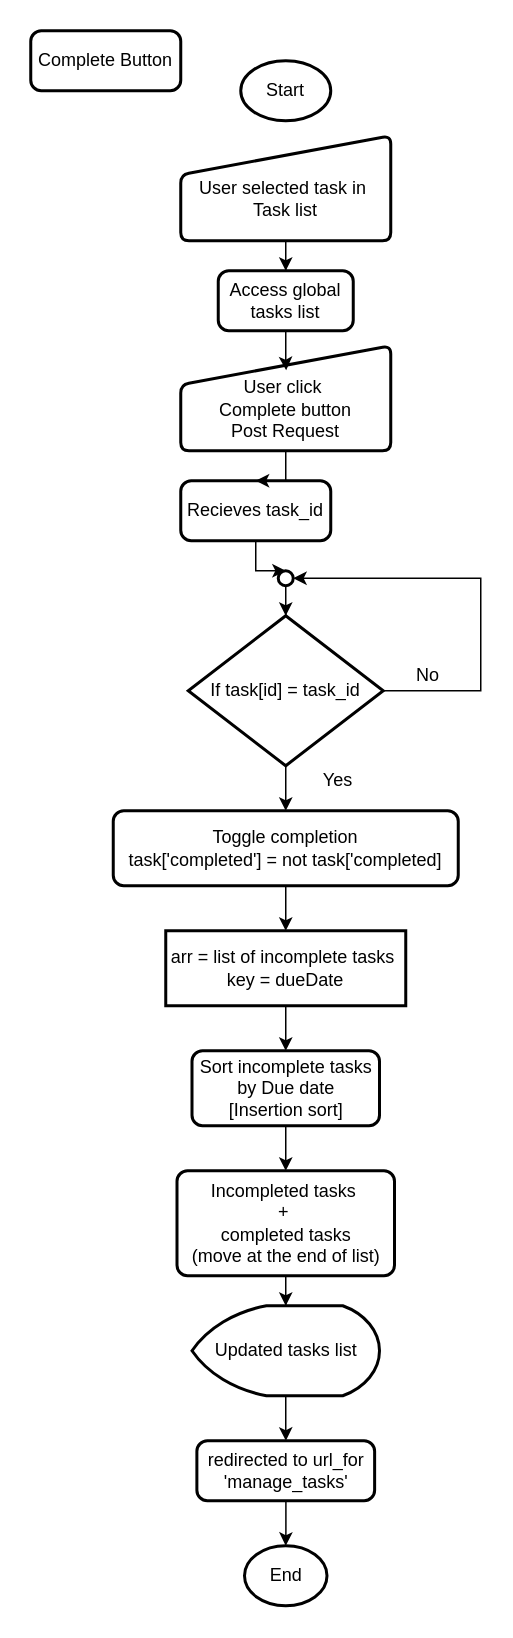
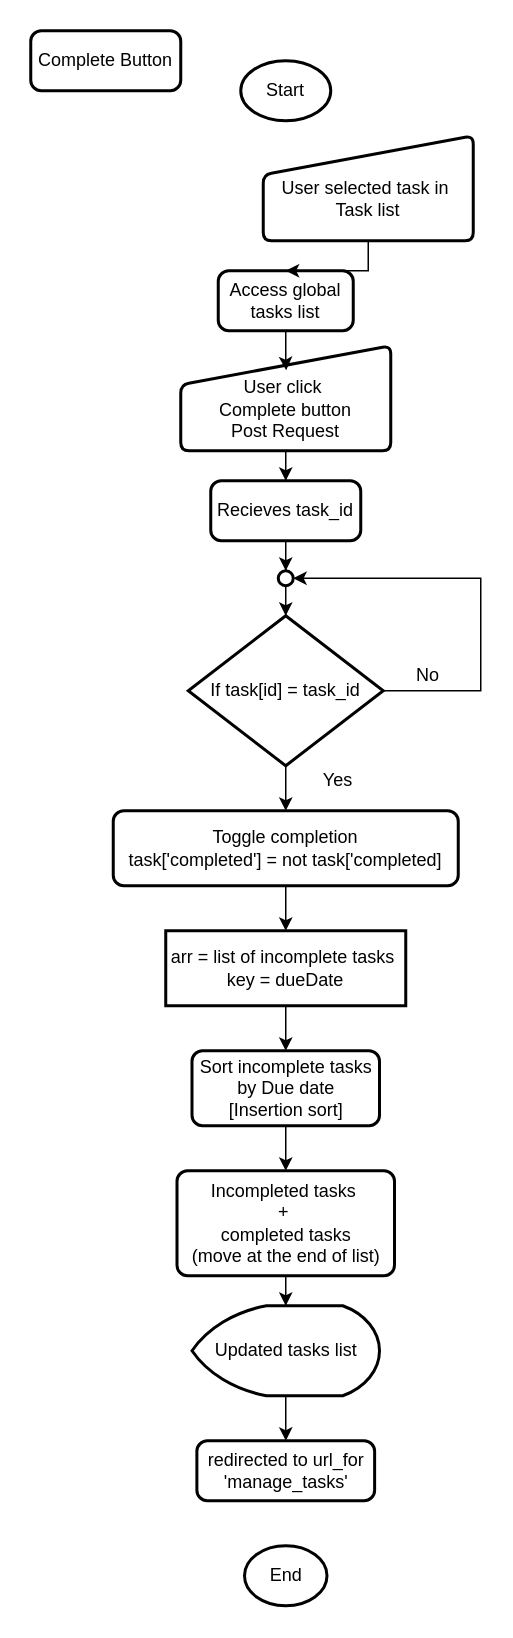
  <mxCell id="0" />
  <mxCell id="1" parent="0" />
  <mxCell id="2" value="Start" style="strokeWidth=2;html=1;shape=mxgraph.flowchart.start_1;whiteSpace=wrap;" vertex="1" parent="1"><mxGeometry x="160" y="40" width="60" height="40" as="geometry" /></mxCell>
- <mxCell id="3" value="Recieves task_id" style="rounded=1;whiteSpace=wrap;html=1;absoluteArcSize=1;arcSize=14;strokeWidth=2;" vertex="1" parent="1"><mxGeometry x="120" y="320" width="100" height="40" as="geometry" /></mxCell>
+ <mxCell id="3" value="Recieves task_id" style="rounded=1;whiteSpace=wrap;html=1;absoluteArcSize=1;arcSize=14;strokeWidth=2;" vertex="1" parent="1"><mxGeometry x="140" y="320" width="100" height="40" as="geometry" /></mxCell>
  <mxCell id="4" value="End" style="strokeWidth=2;html=1;shape=mxgraph.flowchart.start_1;whiteSpace=wrap;" vertex="1" parent="1"><mxGeometry x="162.5" y="1030" width="55" height="40" as="geometry" /></mxCell>
  <mxCell id="5" value="Access global tasks list" style="rounded=1;whiteSpace=wrap;html=1;absoluteArcSize=1;arcSize=14;strokeWidth=2;" vertex="1" parent="1"><mxGeometry x="145" y="180" width="90" height="40" as="geometry" /></mxCell>
  <mxCell id="6" style="edgeStyle=orthogonalEdgeStyle;rounded=0;orthogonalLoop=1;jettySize=auto;html=1;" edge="1" parent="1" source="7" target="3"><mxGeometry relative="1" as="geometry" /></mxCell>
  <mxCell id="7" value="&lt;div&gt;&lt;br&gt;&lt;/div&gt;User click&amp;nbsp;&lt;div&gt;Complete button&lt;div&gt;Post Request&lt;/div&gt;&lt;/div&gt;" style="html=1;strokeWidth=2;shape=manualInput;whiteSpace=wrap;rounded=1;size=26;arcSize=11;" vertex="1" parent="1"><mxGeometry x="120" y="230" width="140" height="70" as="geometry" /></mxCell>
  <mxCell id="8" style="edgeStyle=orthogonalEdgeStyle;rounded=0;orthogonalLoop=1;jettySize=auto;html=1;entryX=0.502;entryY=0.233;entryDx=0;entryDy=0;entryPerimeter=0;" edge="1" parent="1" source="5" target="7"><mxGeometry relative="1" as="geometry" /></mxCell>
  <mxCell id="9" style="edgeStyle=orthogonalEdgeStyle;rounded=0;orthogonalLoop=1;jettySize=auto;html=1;" edge="1" parent="1" source="10" target="5"><mxGeometry relative="1" as="geometry" /></mxCell>
- <mxCell id="10" value="&lt;div&gt;&lt;br&gt;&lt;/div&gt;&lt;div&gt;&lt;span style=&quot;background-color: initial;&quot;&gt;&amp;nbsp; &amp;nbsp; &amp;nbsp;&amp;nbsp;&lt;/span&gt;&lt;/div&gt;&lt;div&gt;&lt;span style=&quot;background-color: initial;&quot;&gt;User selected task in&amp;nbsp; Task list&lt;/span&gt;&lt;br&gt;&lt;/div&gt;&lt;div&gt;&lt;span style=&quot;background-color: initial;&quot;&gt;&lt;br&gt;&lt;/span&gt;&lt;/div&gt;" style="html=1;strokeWidth=2;shape=manualInput;whiteSpace=wrap;rounded=1;size=26;arcSize=11;" vertex="1" parent="1"><mxGeometry x="120" y="90" width="140" height="70" as="geometry" /></mxCell>
+ <mxCell id="10" value="&lt;div&gt;&lt;br&gt;&lt;/div&gt;&lt;div&gt;&lt;span style=&quot;background-color: initial;&quot;&gt;&amp;nbsp; &amp;nbsp; &amp;nbsp;&amp;nbsp;&lt;/span&gt;&lt;/div&gt;&lt;div&gt;&lt;span style=&quot;background-color: initial;&quot;&gt;User selected task in&amp;nbsp; Task list&lt;/span&gt;&lt;br&gt;&lt;/div&gt;&lt;div&gt;&lt;span style=&quot;background-color: initial;&quot;&gt;&lt;br&gt;&lt;/span&gt;&lt;/div&gt;" style="html=1;strokeWidth=2;shape=manualInput;whiteSpace=wrap;rounded=1;size=26;arcSize=11;" vertex="1" parent="1"><mxGeometry x="175" y="90" width="140" height="70" as="geometry" /></mxCell>
  <mxCell id="11" value="Complete Button" style="rounded=1;whiteSpace=wrap;html=1;absoluteArcSize=1;arcSize=14;strokeWidth=2;" vertex="1" parent="1"><mxGeometry x="20" y="20" width="100" height="40" as="geometry" /></mxCell>
  <mxCell id="12" style="edgeStyle=orthogonalEdgeStyle;rounded=0;orthogonalLoop=1;jettySize=auto;html=1;entryX=0.5;entryY=0;entryDx=0;entryDy=0;" edge="1" parent="1" source="13" target="18"><mxGeometry relative="1" as="geometry" /></mxCell>
  <mxCell id="13" value="If task[id] = task_id" style="strokeWidth=2;html=1;shape=mxgraph.flowchart.decision;whiteSpace=wrap;" vertex="1" parent="1"><mxGeometry x="125" y="410" width="130" height="100" as="geometry" /></mxCell>
  <mxCell id="14" value="" style="strokeWidth=2;html=1;shape=mxgraph.flowchart.start_2;whiteSpace=wrap;" vertex="1" parent="1"><mxGeometry x="185" y="380" width="10" height="10" as="geometry" /></mxCell>
  <mxCell id="15" style="edgeStyle=orthogonalEdgeStyle;rounded=0;orthogonalLoop=1;jettySize=auto;html=1;entryX=0.5;entryY=0;entryDx=0;entryDy=0;entryPerimeter=0;" edge="1" parent="1" source="3" target="14"><mxGeometry relative="1" as="geometry" /></mxCell>
  <mxCell id="16" style="edgeStyle=orthogonalEdgeStyle;rounded=0;orthogonalLoop=1;jettySize=auto;html=1;entryX=0.5;entryY=0;entryDx=0;entryDy=0;entryPerimeter=0;" edge="1" parent="1" source="14" target="13"><mxGeometry relative="1" as="geometry" /></mxCell>
  <mxCell id="17" style="edgeStyle=orthogonalEdgeStyle;rounded=0;orthogonalLoop=1;jettySize=auto;html=1;" edge="1" parent="1" source="18" target="31"><mxGeometry relative="1" as="geometry" /></mxCell>
  <mxCell id="18" value="&lt;div&gt;Toggle completion&lt;/div&gt;task['completed'] = not task['completed]" style="rounded=1;whiteSpace=wrap;html=1;absoluteArcSize=1;arcSize=14;strokeWidth=2;" vertex="1" parent="1"><mxGeometry x="75" y="540" width="230" height="50" as="geometry" /></mxCell>
  <mxCell id="19" style="edgeStyle=orthogonalEdgeStyle;rounded=0;orthogonalLoop=1;jettySize=auto;html=1;" edge="1" parent="1" source="20" target="29"><mxGeometry relative="1" as="geometry" /></mxCell>
  <mxCell id="20" value="Updated tasks list" style="strokeWidth=2;html=1;shape=mxgraph.flowchart.display;whiteSpace=wrap;" vertex="1" parent="1"><mxGeometry x="127.5" y="870" width="125" height="60" as="geometry" /></mxCell>
  <mxCell id="21" style="edgeStyle=orthogonalEdgeStyle;rounded=0;orthogonalLoop=1;jettySize=auto;html=1;" edge="1" parent="1" source="22" target="24"><mxGeometry relative="1" as="geometry" /></mxCell>
  <mxCell id="22" value="Sort incomplete tasks&lt;div&gt;by Due date&lt;/div&gt;&lt;div&gt;[Insertion sort]&lt;/div&gt;" style="rounded=1;whiteSpace=wrap;html=1;absoluteArcSize=1;arcSize=14;strokeWidth=2;" vertex="1" parent="1"><mxGeometry x="127.5" y="700" width="125" height="50" as="geometry" /></mxCell>
  <mxCell id="23" style="edgeStyle=orthogonalEdgeStyle;rounded=0;orthogonalLoop=1;jettySize=auto;html=1;" edge="1" parent="1" source="24" target="20"><mxGeometry relative="1" as="geometry" /></mxCell>
  <mxCell id="24" value="Incompleted tasks&amp;nbsp;&lt;div&gt;+&amp;nbsp;&lt;/div&gt;&lt;div&gt;completed tasks&lt;/div&gt;&lt;div&gt;(move at the end of list)&lt;/div&gt;" style="rounded=1;whiteSpace=wrap;html=1;absoluteArcSize=1;arcSize=14;strokeWidth=2;" vertex="1" parent="1"><mxGeometry x="117.5" y="780" width="145" height="70" as="geometry" /></mxCell>
  <mxCell id="25" style="edgeStyle=orthogonalEdgeStyle;rounded=0;orthogonalLoop=1;jettySize=auto;html=1;entryX=1;entryY=0.5;entryDx=0;entryDy=0;entryPerimeter=0;" edge="1" parent="1" source="13" target="14"><mxGeometry relative="1" as="geometry"><Array as="points"><mxPoint x="320" y="460" /><mxPoint x="320" y="385" /></Array></mxGeometry></mxCell>
  <mxCell id="26" value="Yes" style="text;html=1;align=center;verticalAlign=middle;whiteSpace=wrap;rounded=0;" vertex="1" parent="1"><mxGeometry x="210" y="510" width="30" height="20" as="geometry" /></mxCell>
  <mxCell id="27" value="No" style="text;html=1;align=center;verticalAlign=middle;whiteSpace=wrap;rounded=0;" vertex="1" parent="1"><mxGeometry x="270" y="440" width="30" height="20" as="geometry" /></mxCell>
- <mxCell id="28" style="edgeStyle=orthogonalEdgeStyle;rounded=0;orthogonalLoop=1;jettySize=auto;html=1;" edge="1" parent="1" source="29" target="4"><mxGeometry relative="1" as="geometry" /></mxCell>
  <mxCell id="29" value="redirected to url_for 'manage_tasks'" style="rounded=1;whiteSpace=wrap;html=1;absoluteArcSize=1;arcSize=14;strokeWidth=2;" vertex="1" parent="1"><mxGeometry x="130.75" y="960" width="118.5" height="40" as="geometry" /></mxCell>
  <mxCell id="30" style="edgeStyle=orthogonalEdgeStyle;rounded=0;orthogonalLoop=1;jettySize=auto;html=1;" edge="1" parent="1" source="31" target="22"><mxGeometry relative="1" as="geometry" /></mxCell>
  <mxCell id="31" value="arr = list of incomplete tasks&amp;nbsp;&lt;div&gt;key = dueDate&lt;/div&gt;" style="whiteSpace=wrap;html=1;absoluteArcSize=1;arcSize=14;strokeWidth=2;rounded=0;" vertex="1" parent="1"><mxGeometry x="110" y="620" width="160" height="50" as="geometry" /></mxCell>
